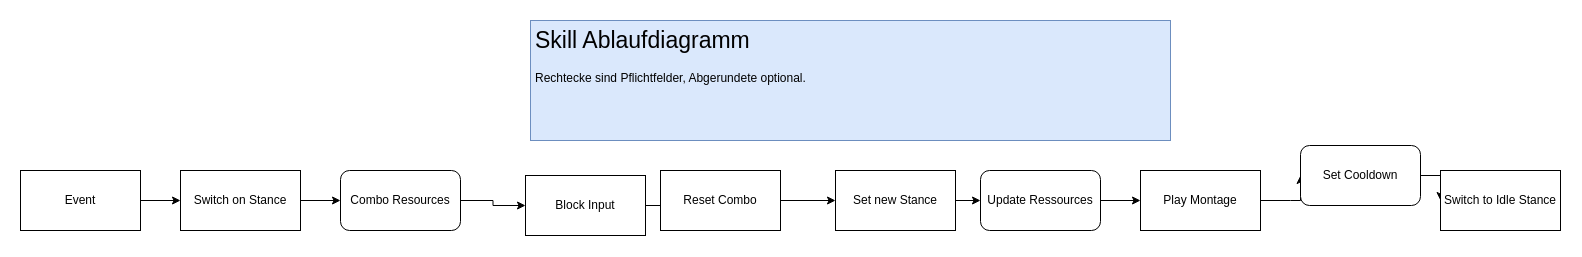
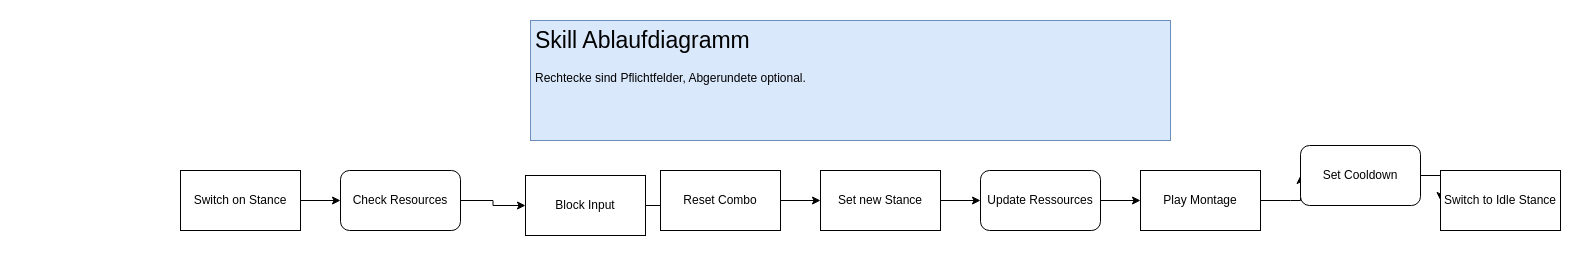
  <mxCell id="0" />
  <mxCell id="1" parent="0" />
- <mxCell id="2" value="" style="edgeStyle=orthogonalEdgeStyle;rounded=0;orthogonalLoop=1;jettySize=auto;html=1;" edge="1" parent="1" source="3" target="5"><mxGeometry relative="1" as="geometry" /></mxCell>
- <mxCell id="3" value="Event" style="rounded=0;whiteSpace=wrap;html=1;" vertex="1" parent="1"><mxGeometry x="20" y="170" width="120" height="60" as="geometry" /></mxCell>
  <mxCell id="4" style="edgeStyle=orthogonalEdgeStyle;rounded=0;orthogonalLoop=1;jettySize=auto;html=1;exitX=1;exitY=0.5;exitDx=0;exitDy=0;entryX=0;entryY=0.5;entryDx=0;entryDy=0;" edge="1" parent="1" source="5" target="16"><mxGeometry relative="1" as="geometry" /></mxCell>
  <mxCell id="5" value="Switch on Stance&lt;br&gt;" style="rounded=0;whiteSpace=wrap;html=1;" vertex="1" parent="1"><mxGeometry x="180" y="170" width="120" height="60" as="geometry" /></mxCell>
  <mxCell id="6" value="" style="edgeStyle=orthogonalEdgeStyle;rounded=0;orthogonalLoop=1;jettySize=auto;html=1;" edge="1" parent="1" source="7" target="9"><mxGeometry relative="1" as="geometry" /></mxCell>
  <mxCell id="7" value="Block Input" style="rounded=0;whiteSpace=wrap;html=1;" vertex="1" parent="1"><mxGeometry x="525" y="175" width="120" height="60" as="geometry" /></mxCell>
  <mxCell id="8" value="" style="edgeStyle=orthogonalEdgeStyle;rounded=0;orthogonalLoop=1;jettySize=auto;html=1;" edge="1" parent="1" source="9" target="11"><mxGeometry relative="1" as="geometry" /></mxCell>
  <mxCell id="9" value="Reset Combo&lt;br&gt;" style="rounded=0;whiteSpace=wrap;html=1;" vertex="1" parent="1"><mxGeometry x="660" y="170" width="120" height="60" as="geometry" /></mxCell>
  <mxCell id="10" value="" style="edgeStyle=orthogonalEdgeStyle;rounded=0;orthogonalLoop=1;jettySize=auto;html=1;entryX=0;entryY=0.5;entryDx=0;entryDy=0;" edge="1" parent="1" source="11" target="17"><mxGeometry relative="1" as="geometry" /></mxCell>
- <mxCell id="11" value="Set new Stance" style="rounded=0;whiteSpace=wrap;html=1;" vertex="1" parent="1"><mxGeometry x="835" y="170" width="120" height="60" as="geometry" /></mxCell>
+ <mxCell id="11" value="Set new Stance" style="rounded=0;whiteSpace=wrap;html=1;" vertex="1" parent="1"><mxGeometry x="820" y="170" width="120" height="60" as="geometry" /></mxCell>
  <mxCell id="12" value="" style="edgeStyle=orthogonalEdgeStyle;rounded=0;orthogonalLoop=1;jettySize=auto;html=1;exitX=1;exitY=0.5;exitDx=0;exitDy=0;" edge="1" parent="1" source="17" target="14"><mxGeometry relative="1" as="geometry" /></mxCell>
  <mxCell id="13" value="" style="edgeStyle=orthogonalEdgeStyle;rounded=0;orthogonalLoop=1;jettySize=auto;html=1;entryX=0;entryY=0.5;entryDx=0;entryDy=0;exitX=1;exitY=0.5;exitDx=0;exitDy=0;" edge="1" parent="1" source="14" target="19"><mxGeometry relative="1" as="geometry"><mxPoint x="1340" y="200" as="targetPoint" /><Array as="points"><mxPoint x="1290" y="200" /><mxPoint x="1290" y="200" /></Array></mxGeometry></mxCell>
  <mxCell id="14" value="Play Montage&lt;br&gt;" style="rounded=0;whiteSpace=wrap;html=1;" vertex="1" parent="1"><mxGeometry x="1140" y="170" width="120" height="60" as="geometry" /></mxCell>
  <mxCell id="15" style="edgeStyle=orthogonalEdgeStyle;rounded=0;orthogonalLoop=1;jettySize=auto;html=1;exitX=1;exitY=0.5;exitDx=0;exitDy=0;entryX=0;entryY=0.5;entryDx=0;entryDy=0;" edge="1" parent="1" source="16" target="7"><mxGeometry relative="1" as="geometry" /></mxCell>
- <mxCell id="16" value="&lt;span style=&quot;white-space: normal&quot;&gt;Combo Resources&lt;/span&gt;" style="rounded=1;whiteSpace=wrap;html=1;" vertex="1" parent="1"><mxGeometry x="340" y="170" width="120" height="60" as="geometry" /></mxCell>
+ <mxCell id="16" value="&lt;span style=&quot;white-space: normal&quot;&gt;Check Resources&lt;/span&gt;" style="rounded=1;whiteSpace=wrap;html=1;" vertex="1" parent="1"><mxGeometry x="340" y="170" width="120" height="60" as="geometry" /></mxCell>
  <mxCell id="17" value="&lt;span style=&quot;white-space: normal&quot;&gt;Update Ressources&lt;/span&gt;" style="rounded=1;whiteSpace=wrap;html=1;" vertex="1" parent="1"><mxGeometry x="980" y="170" width="120" height="60" as="geometry" /></mxCell>
  <mxCell id="18" style="edgeStyle=orthogonalEdgeStyle;rounded=0;orthogonalLoop=1;jettySize=auto;html=1;exitX=1;exitY=0.5;exitDx=0;exitDy=0;" edge="1" parent="1" source="19" target="20"><mxGeometry relative="1" as="geometry" /></mxCell>
  <mxCell id="19" value="&lt;span style=&quot;white-space: normal&quot;&gt;Set Cooldown&lt;/span&gt;" style="rounded=1;whiteSpace=wrap;html=1;" vertex="1" parent="1"><mxGeometry x="1300" y="145" width="120" height="60" as="geometry" /></mxCell>
  <mxCell id="20" value="Switch to Idle Stance" style="rounded=0;whiteSpace=wrap;html=1;" vertex="1" parent="1"><mxGeometry x="1440" y="170" width="120" height="60" as="geometry" /></mxCell>
  <mxCell id="21" value="&lt;h1&gt;&lt;span style=&quot;font-size: 23px ; font-weight: 400 ; text-align: center&quot;&gt;Skill Ablaufdiagramm&lt;/span&gt;&lt;br style=&quot;font-size: 23px ; font-weight: 400 ; text-align: center&quot;&gt;&lt;/h1&gt;&lt;p&gt;Rechtecke sind Pflichtfelder, Abgerundete optional.&lt;/p&gt;" style="text;html=1;strokeColor=#6c8ebf;fillColor=#dae8fc;spacing=5;spacingTop=-20;whiteSpace=wrap;overflow=hidden;rounded=0;" vertex="1" parent="1"><mxGeometry x="530" y="20" width="640" height="120" as="geometry" /></mxCell>
